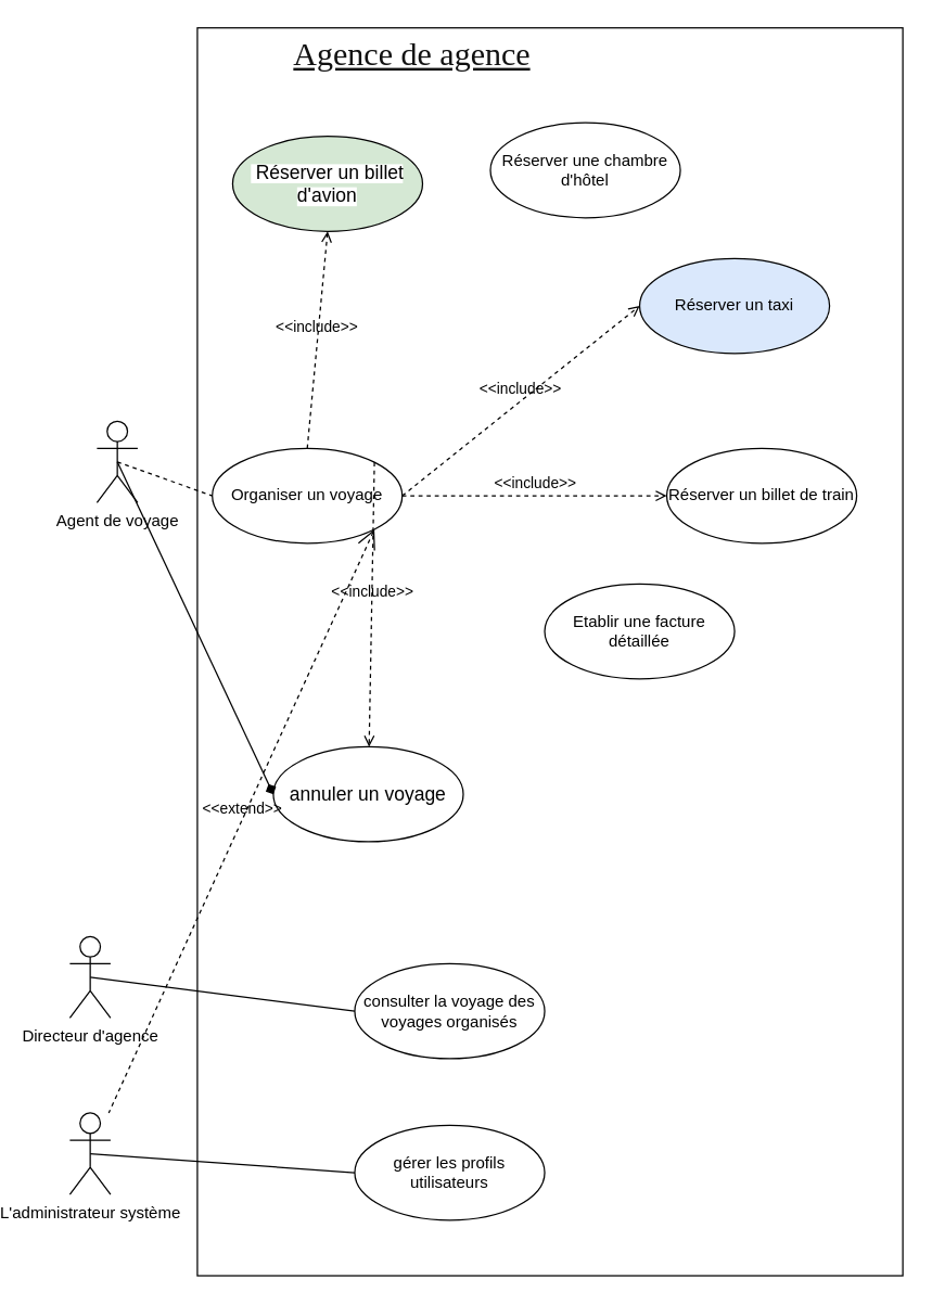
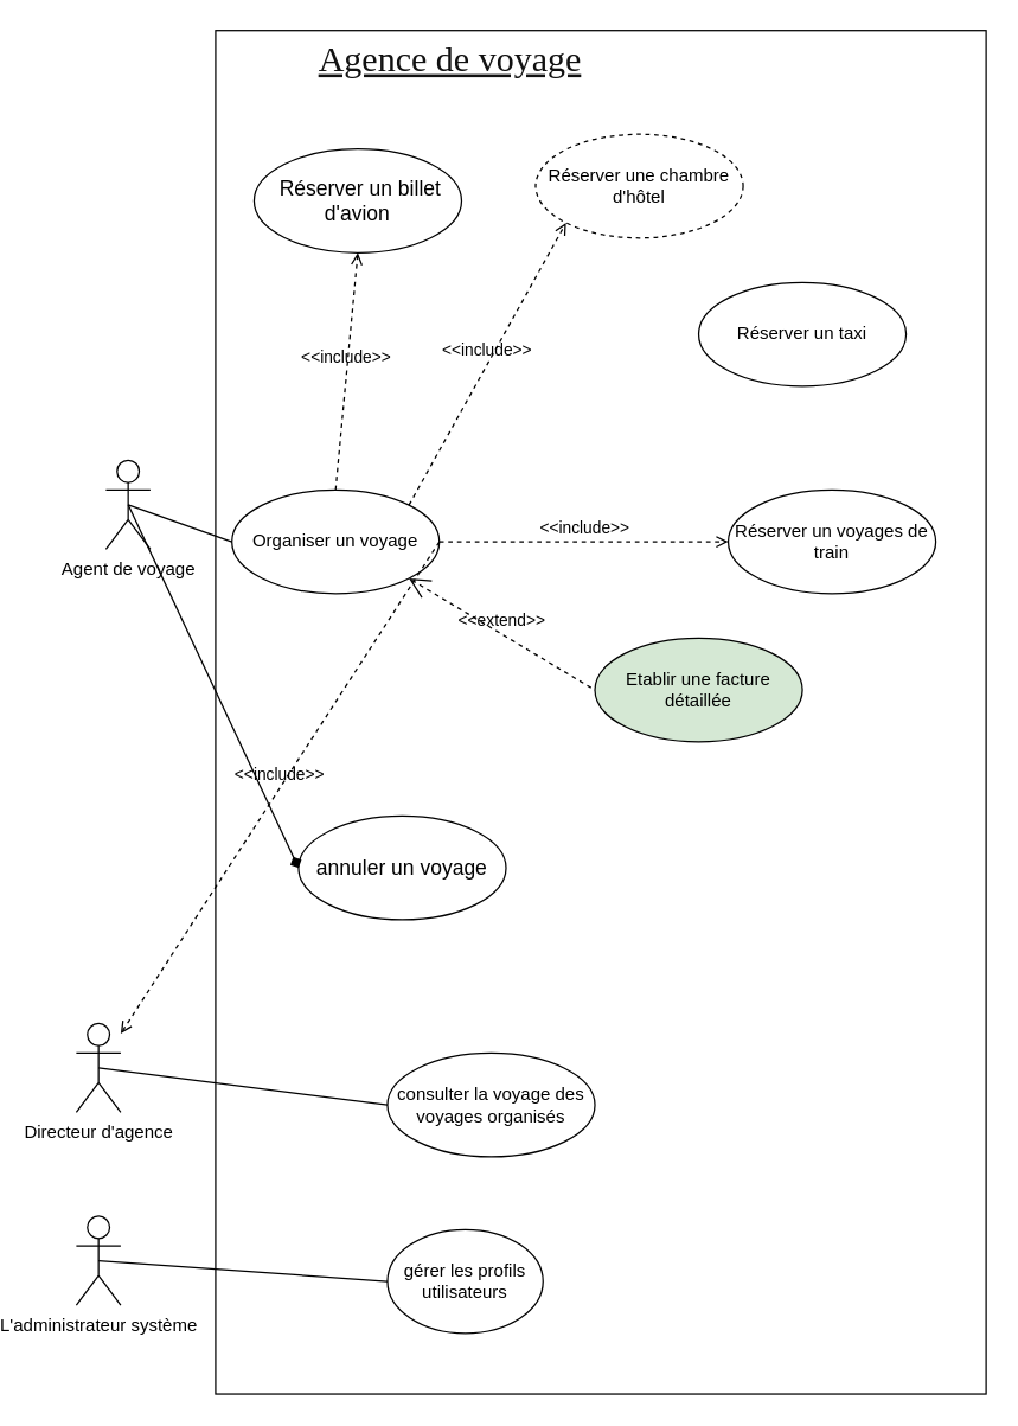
  <mxCell id="0" />
  <mxCell id="1" parent="0" />
  <mxCell id="2" value="" style="whiteSpace=wrap;html=1;" parent="1" vertex="1"><mxGeometry x="114" y="20" width="520" height="920" as="geometry" /></mxCell>
  <mxCell id="3" value="Agent de voyage" style="shape=umlActor;verticalLabelPosition=bottom;verticalAlign=top;html=1;" parent="1" vertex="1"><mxGeometry x="40" y="310" width="30" height="60" as="geometry" /></mxCell>
  <mxCell id="4" value="Organiser un voyage" style="ellipse;whiteSpace=wrap;html=1;" parent="1" vertex="1"><mxGeometry x="125" y="330" width="140" height="70" as="geometry" /></mxCell>
- <mxCell id="5" value="Réserver une chambre d'hôtel" style="ellipse;whiteSpace=wrap;html=1;" parent="1" vertex="1"><mxGeometry x="330" y="90" width="140" height="70" as="geometry" /></mxCell>
- <mxCell id="6" value="Réserver un taxi" style="ellipse;whiteSpace=wrap;html=1;fillColor=#dae8fc;" parent="1" vertex="1"><mxGeometry x="440" y="190" width="140" height="70" as="geometry" /></mxCell>
- <mxCell id="7" value="Réserver un billet de train" style="ellipse;whiteSpace=wrap;html=1;" parent="1" vertex="1"><mxGeometry x="460" y="330" width="140" height="70" as="geometry" /></mxCell>
- <mxCell id="8" value="Etablir une facture détaillée" style="ellipse;whiteSpace=wrap;html=1;" parent="1" vertex="1"><mxGeometry x="370" y="430" width="140" height="70" as="geometry" /></mxCell>
+ <mxCell id="5" value="Réserver une chambre d'hôtel" style="ellipse;whiteSpace=wrap;html=1;dashed=1;" parent="1" vertex="1"><mxGeometry x="330" y="90" width="140" height="70" as="geometry" /></mxCell>
+ <mxCell id="6" value="Réserver un taxi" style="ellipse;whiteSpace=wrap;html=1;" parent="1" vertex="1"><mxGeometry x="440" y="190" width="140" height="70" as="geometry" /></mxCell>
+ <mxCell id="7" value="Réserver un voyages de train" style="ellipse;whiteSpace=wrap;html=1;" parent="1" vertex="1"><mxGeometry x="460" y="330" width="140" height="70" as="geometry" /></mxCell>
+ <mxCell id="8" value="Etablir une facture détaillée" style="ellipse;whiteSpace=wrap;html=1;fillColor=#d5e8d4;" parent="1" vertex="1"><mxGeometry x="370" y="430" width="140" height="70" as="geometry" /></mxCell>
  <mxCell id="9" value="Directeur d'agence" style="shape=umlActor;verticalLabelPosition=bottom;verticalAlign=top;html=1;" parent="1" vertex="1"><mxGeometry x="20" y="690" width="30" height="60" as="geometry" /></mxCell>
  <mxCell id="10" value="L'administrateur système" style="shape=umlActor;verticalLabelPosition=bottom;verticalAlign=top;html=1;" parent="1" vertex="1"><mxGeometry x="20" y="820" width="30" height="60" as="geometry" /></mxCell>
  <mxCell id="11" value="consulter la voyage des voyages organisés" style="ellipse;whiteSpace=wrap;html=1;" parent="1" vertex="1"><mxGeometry x="230" y="710" width="140" height="70" as="geometry" /></mxCell>
- <mxCell id="12" value="gérer les profils utilisateurs" style="ellipse;whiteSpace=wrap;html=1;" parent="1" vertex="1"><mxGeometry x="230" y="829" width="140" height="70" as="geometry" /></mxCell>
- <mxCell id="13" value="&lt;h2 class=&quot;post-title entry-title&quot; style=&quot;border: 0px ; font-family: &amp;#34;bitter&amp;#34; , serif ; font-size: 24px ; font-weight: normal ; margin: 0px 0px 5px ; outline: 0px ; padding: 0px ; vertical-align: baseline ; clear: both ; line-height: 24px ; color: rgb(17 , 17 , 17) ; background-color: rgb(255 , 255 , 255)&quot;&gt;&lt;a href=&quot;https://particular-course.blogspot.com/2014/12/exercice-corrige-uml-agence-de-voyage.html?m=0&quot; style=&quot;border: 0px ; font-family: inherit ; font-style: inherit ; font-weight: inherit ; margin: 0px ; outline: 0px ; padding: 0px ; vertical-align: baseline ; color: rgb(17 , 17 , 17)&quot;&gt;Agence de agence&lt;/a&gt;&lt;/h2&gt;" style="text;html=1;align=center;verticalAlign=middle;resizable=0;points=[];autosize=1;" parent="1" vertex="1"><mxGeometry x="177" y="27" width="190" height="30" as="geometry" /></mxCell>
- <mxCell id="14" value="&lt;h4&gt;&lt;span style=&quot;font-family: &amp;#34;nunito sans&amp;#34; , sans-serif ; text-align: left ; background-color: rgb(255 , 255 , 255) ; font-weight: normal&quot;&gt;&lt;font style=&quot;font-size: 14px&quot;&gt;&amp;nbsp;Réserver un billet d'avion&lt;/font&gt;&lt;/span&gt;&lt;/h4&gt;" style="ellipse;whiteSpace=wrap;html=1;fillColor=#d5e8d4;" parent="1" vertex="1"><mxGeometry x="140" y="100" width="140" height="70" as="geometry" /></mxCell>
+ <mxCell id="12" value="gérer les profils utilisateurs" style="ellipse;whiteSpace=wrap;html=1;" parent="1" vertex="1"><mxGeometry x="230" y="829" width="105" height="70" as="geometry" /></mxCell>
+ <mxCell id="13" value="&lt;h2 class=&quot;post-title entry-title&quot; style=&quot;border: 0px ; font-family: &amp;#34;bitter&amp;#34; , serif ; font-size: 24px ; font-weight: normal ; margin: 0px 0px 5px ; outline: 0px ; padding: 0px ; vertical-align: baseline ; clear: both ; line-height: 24px ; color: rgb(17 , 17 , 17) ; background-color: rgb(255 , 255 , 255)&quot;&gt;&lt;a href=&quot;https://particular-course.blogspot.com/2014/12/exercice-corrige-uml-agence-de-voyage.html?m=0&quot; style=&quot;border: 0px ; font-family: inherit ; font-style: inherit ; font-weight: inherit ; margin: 0px ; outline: 0px ; padding: 0px ; vertical-align: baseline ; color: rgb(17 , 17 , 17)&quot;&gt;Agence de voyage&lt;/a&gt;&lt;/h2&gt;" style="text;html=1;align=center;verticalAlign=middle;resizable=0;points=[];autosize=1;" parent="1" vertex="1"><mxGeometry x="177" y="27" width="190" height="30" as="geometry" /></mxCell>
+ <mxCell id="14" value="&lt;h4&gt;&lt;span style=&quot;font-family: &amp;#34;nunito sans&amp;#34; , sans-serif ; text-align: left ; background-color: rgb(255 , 255 , 255) ; font-weight: normal&quot;&gt;&lt;font style=&quot;font-size: 14px&quot;&gt;&amp;nbsp;Réserver un billet d'avion&lt;/font&gt;&lt;/span&gt;&lt;/h4&gt;" style="ellipse;whiteSpace=wrap;html=1;" parent="1" vertex="1"><mxGeometry x="140" y="100" width="140" height="70" as="geometry" /></mxCell>
  <mxCell id="15" value="&lt;span style=&quot;font-family: &amp;#34;nunito sans&amp;#34; , sans-serif ; text-align: left ; background-color: rgb(255 , 255 , 255)&quot;&gt;&lt;font style=&quot;font-size: 14px&quot;&gt;annuler un voyage&lt;/font&gt;&lt;/span&gt;" style="ellipse;whiteSpace=wrap;html=1;" parent="1" vertex="1"><mxGeometry x="170" y="550" width="140" height="70" as="geometry" /></mxCell>
- <mxCell id="16" value="&amp;lt;&amp;lt;extend&amp;gt;&amp;gt;" style="edgeStyle=none;html=1;startArrow=open;endArrow=none;startSize=12;verticalAlign=bottom;dashed=1;labelBackgroundColor=none;exitX=1;exitY=1;exitDx=0;exitDy=0;" parent="1" source="4" target="10" edge="1"><mxGeometry width="160" relative="1" as="geometry"><mxPoint x="290" y="310" as="sourcePoint" /><mxPoint x="450" y="310" as="targetPoint" /></mxGeometry></mxCell>
+ <mxCell id="16" value="&amp;lt;&amp;lt;extend&amp;gt;&amp;gt;" style="edgeStyle=none;html=1;startArrow=open;endArrow=none;startSize=12;verticalAlign=bottom;dashed=1;labelBackgroundColor=none;exitX=1;exitY=1;exitDx=0;exitDy=0;entryX=0;entryY=0.5;entryDx=0;entryDy=0;" parent="1" source="4" target="8" edge="1"><mxGeometry width="160" relative="1" as="geometry"><mxPoint x="290" y="310" as="sourcePoint" /><mxPoint x="450" y="310" as="targetPoint" /></mxGeometry></mxCell>
  <mxCell id="17" value="" style="edgeStyle=none;html=1;endArrow=diamond;verticalAlign=bottom;entryX=0;entryY=0.5;entryDx=0;entryDy=0;exitX=0.5;exitY=0.5;exitDx=0;exitDy=0;exitPerimeter=0;" parent="1" source="3" target="15" edge="1"><mxGeometry width="160" relative="1" as="geometry"><mxPoint x="69.02" y="358" as="sourcePoint" /><mxPoint x="450" y="310" as="targetPoint" /></mxGeometry></mxCell>
  <mxCell id="18" value="&amp;lt;&amp;lt;include&amp;gt;&amp;gt;" style="edgeStyle=none;html=1;endArrow=open;verticalAlign=bottom;dashed=1;labelBackgroundColor=none;entryX=0.5;entryY=1;entryDx=0;entryDy=0;exitX=0.5;exitY=0;exitDx=0;exitDy=0;" edge="1" parent="1" source="4" target="14"><mxGeometry width="160" relative="1" as="geometry"><mxPoint x="70" y="240" as="sourcePoint" /><mxPoint x="230" y="240" as="targetPoint" /></mxGeometry></mxCell>
- <mxCell id="19" value="&amp;lt;&amp;lt;include&amp;gt;&amp;gt;" style="edgeStyle=none;html=1;endArrow=open;verticalAlign=bottom;dashed=1;labelBackgroundColor=none;exitX=1;exitY=0;exitDx=0;exitDy=0;" edge="1" parent="1" source="4" target="15"><mxGeometry width="160" relative="1" as="geometry"><mxPoint x="290" y="310" as="sourcePoint" /><mxPoint x="450" y="310" as="targetPoint" /></mxGeometry></mxCell>
- <mxCell id="20" value="&amp;lt;&amp;lt;include&amp;gt;&amp;gt;" style="edgeStyle=none;html=1;endArrow=open;verticalAlign=bottom;dashed=1;labelBackgroundColor=none;exitX=1;exitY=0.5;exitDx=0;exitDy=0;entryX=0;entryY=0.5;entryDx=0;entryDy=0;" edge="1" parent="1" source="4" target="6"><mxGeometry width="160" relative="1" as="geometry"><mxPoint x="290" y="310" as="sourcePoint" /><mxPoint x="450" y="310" as="targetPoint" /></mxGeometry></mxCell>
+ <mxCell id="19" value="&amp;lt;&amp;lt;include&amp;gt;&amp;gt;" style="edgeStyle=none;html=1;endArrow=open;verticalAlign=bottom;dashed=1;labelBackgroundColor=none;exitX=1;exitY=0;exitDx=0;exitDy=0;entryX=0;entryY=1;entryDx=0;entryDy=0;" edge="1" parent="1" source="4" target="5"><mxGeometry width="160" relative="1" as="geometry"><mxPoint x="290" y="310" as="sourcePoint" /><mxPoint x="450" y="310" as="targetPoint" /></mxGeometry></mxCell>
+ <mxCell id="20" value="&amp;lt;&amp;lt;include&amp;gt;&amp;gt;" style="edgeStyle=none;html=1;endArrow=open;verticalAlign=bottom;dashed=1;labelBackgroundColor=none;exitX=1;exitY=0.5;exitDx=0;exitDy=0;" edge="1" parent="1" source="4" target="9"><mxGeometry width="160" relative="1" as="geometry"><mxPoint x="290" y="310" as="sourcePoint" /><mxPoint x="450" y="310" as="targetPoint" /></mxGeometry></mxCell>
  <mxCell id="21" value="&amp;lt;&amp;lt;include&amp;gt;&amp;gt;" style="edgeStyle=none;html=1;endArrow=open;verticalAlign=bottom;dashed=1;labelBackgroundColor=none;exitX=1;exitY=0.5;exitDx=0;exitDy=0;entryX=0;entryY=0.5;entryDx=0;entryDy=0;" edge="1" parent="1" source="4" target="7"><mxGeometry width="160" relative="1" as="geometry"><mxPoint x="290" y="310" as="sourcePoint" /><mxPoint x="450" y="310" as="targetPoint" /></mxGeometry></mxCell>
  <mxCell id="22" value="" style="edgeStyle=none;html=1;endArrow=none;verticalAlign=bottom;exitX=0.5;exitY=0.5;exitDx=0;exitDy=0;exitPerimeter=0;entryX=0;entryY=0.5;entryDx=0;entryDy=0;" edge="1" parent="1" source="10" target="12"><mxGeometry width="160" relative="1" as="geometry"><mxPoint x="290" y="790" as="sourcePoint" /><mxPoint x="450" y="790" as="targetPoint" /></mxGeometry></mxCell>
  <mxCell id="23" value="" style="edgeStyle=none;html=1;endArrow=none;verticalAlign=bottom;exitX=0.5;exitY=0.5;exitDx=0;exitDy=0;exitPerimeter=0;entryX=0;entryY=0.5;entryDx=0;entryDy=0;" edge="1" parent="1" source="9" target="11"><mxGeometry width="160" relative="1" as="geometry"><mxPoint x="290" y="790" as="sourcePoint" /><mxPoint x="450" y="790" as="targetPoint" /></mxGeometry></mxCell>
- <mxCell id="24" value="" style="edgeStyle=none;html=1;endArrow=none;verticalAlign=bottom;exitX=0.5;exitY=0.5;exitDx=0;exitDy=0;exitPerimeter=0;entryX=0;entryY=0.5;entryDx=0;entryDy=0;dashed=1;" edge="1" parent="1" source="3" target="4"><mxGeometry width="160" relative="1" as="geometry"><mxPoint x="230" y="550" as="sourcePoint" /><mxPoint x="390" y="550" as="targetPoint" /></mxGeometry></mxCell>
+ <mxCell id="24" value="" style="edgeStyle=none;html=1;endArrow=none;verticalAlign=bottom;exitX=0.5;exitY=0.5;exitDx=0;exitDy=0;exitPerimeter=0;entryX=0;entryY=0.5;entryDx=0;entryDy=0;" edge="1" parent="1" source="3" target="4"><mxGeometry width="160" relative="1" as="geometry"><mxPoint x="230" y="550" as="sourcePoint" /><mxPoint x="390" y="550" as="targetPoint" /></mxGeometry></mxCell>
